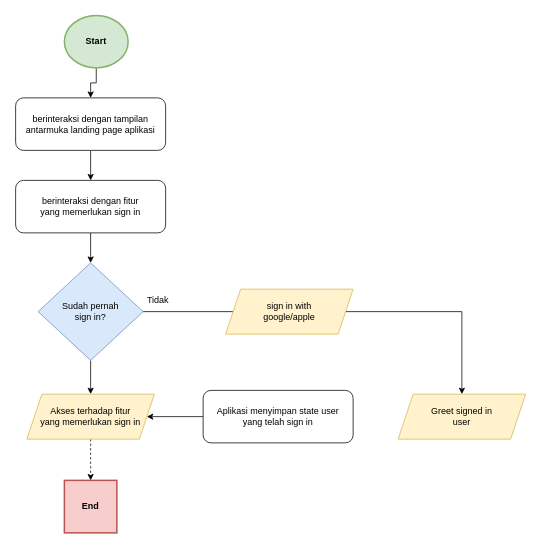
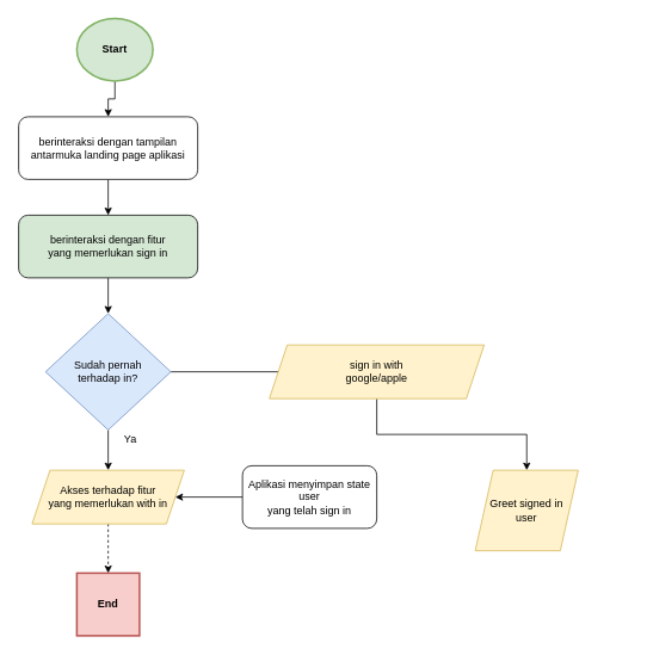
  <mxCell id="0" />
  <mxCell id="1" parent="0" />
  <mxCell id="2" style="edgeStyle=orthogonalEdgeStyle;rounded=0;orthogonalLoop=1;jettySize=auto;html=1;fontColor=#FFFFFF;exitX=0.5;exitY=1;exitDx=0;exitDy=0;dashed=1;" parent="1" source="20" target="3" edge="1"><mxGeometry relative="1" as="geometry"><mxPoint x="120" y="590" as="sourcePoint" /></mxGeometry></mxCell>
  <mxCell id="3" value="End" style="whiteSpace=wrap;html=1;aspect=fixed;fillColor=#f8cecc;strokeColor=#b85450;fontStyle=1;strokeWidth=2;rounded=0;" parent="1" vertex="1"><mxGeometry x="85" y="640" width="70" height="70" as="geometry" /></mxCell>
  <mxCell id="4" style="edgeStyle=orthogonalEdgeStyle;rounded=0;orthogonalLoop=1;jettySize=auto;html=1;entryX=0.5;entryY=0;entryDx=0;entryDy=0;fontColor=#FFFFFF;" parent="1" source="5" target="10" edge="1"><mxGeometry relative="1" as="geometry" /></mxCell>
  <mxCell id="5" value="Start" style="ellipse;whiteSpace=wrap;html=1;aspect=fixed;fillColor=#d5e8d4;strokeColor=#82b366;fontStyle=1;strokeWidth=2;" parent="1" vertex="1"><mxGeometry x="85" y="20" width="85" height="70" as="geometry" /></mxCell>
  <mxCell id="6" style="edgeStyle=orthogonalEdgeStyle;rounded=0;orthogonalLoop=1;jettySize=auto;html=1;entryX=0;entryY=0.5;entryDx=0;entryDy=0;fontColor=#FFFFFF;endArrow=none;" parent="1" source="8" target="12" edge="1"><mxGeometry relative="1" as="geometry" /></mxCell>
  <mxCell id="7" style="edgeStyle=orthogonalEdgeStyle;rounded=0;orthogonalLoop=1;jettySize=auto;html=1;fontColor=#FFFFFF;entryX=0.5;entryY=0;entryDx=0;entryDy=0;" parent="1" source="8" target="20" edge="1"><mxGeometry relative="1" as="geometry"><mxPoint x="120" y="520" as="targetPoint" /></mxGeometry></mxCell>
- <mxCell id="8" value="Sudah pernah&lt;br&gt;sign in?" style="rhombus;whiteSpace=wrap;html=1;strokeWidth=1;fillColor=#dae8fc;strokeColor=#6c8ebf;" parent="1" vertex="1"><mxGeometry x="50" y="350" width="140" height="130" as="geometry" /></mxCell>
+ <mxCell id="8" value="Sudah pernah&lt;br&gt;terhadap in?" style="rhombus;whiteSpace=wrap;html=1;strokeWidth=1;fillColor=#dae8fc;strokeColor=#6c8ebf;" parent="1" vertex="1"><mxGeometry x="50" y="350" width="140" height="130" as="geometry" /></mxCell>
  <mxCell id="9" value="" style="edgeStyle=orthogonalEdgeStyle;rounded=0;orthogonalLoop=1;jettySize=auto;html=1;exitX=0.5;exitY=1;exitDx=0;exitDy=0;" parent="1" source="10" target="16" edge="1"><mxGeometry relative="1" as="geometry"><mxPoint x="120" y="220" as="sourcePoint" /></mxGeometry></mxCell>
  <mxCell id="10" value="  berinteraksi dengan tampilan antarmuka landing page aplikasi" style="rounded=1;whiteSpace=wrap;html=1;fontSize=12;glass=0;strokeWidth=1;shadow=0;" parent="1" vertex="1"><mxGeometry x="20" y="130" width="200" height="70" as="geometry" /></mxCell>
  <mxCell id="11" style="edgeStyle=orthogonalEdgeStyle;rounded=0;orthogonalLoop=1;jettySize=auto;html=1;" parent="1" source="12" target="19" edge="1"><mxGeometry relative="1" as="geometry" /></mxCell>
- <mxCell id="12" value="sign in with &lt;br&gt;google/apple" style="shape=parallelogram;perimeter=parallelogramPerimeter;whiteSpace=wrap;html=1;fixedSize=1;strokeWidth=1;fillColor=#fff2cc;strokeColor=#d6b656;" parent="1" vertex="1"><mxGeometry x="300" y="385" width="170" height="60" as="geometry" /></mxCell>
- <mxCell id="14" value="&lt;font color=&quot;#000000&quot;&gt;Tidak&lt;/font&gt;" style="text;html=1;strokeColor=none;fillColor=none;align=center;verticalAlign=middle;whiteSpace=wrap;rounded=0;fontColor=#FFFFFF;" parent="1" vertex="1"><mxGeometry x="200" y="390" width="20" height="20" as="geometry" /></mxCell>
+ <mxCell id="12" value="sign in with &lt;br&gt;google/apple" style="shape=parallelogram;perimeter=parallelogramPerimeter;whiteSpace=wrap;html=1;fixedSize=1;strokeWidth=1;fillColor=#fff2cc;strokeColor=#d6b656;" parent="1" vertex="1"><mxGeometry x="300" y="385" width="240" height="60" as="geometry" /></mxCell>
+ <mxCell id="13" value="&lt;font color=&quot;#000000&quot;&gt;Ya&lt;/font&gt;" style="text;html=1;strokeColor=none;fillColor=none;align=center;verticalAlign=middle;whiteSpace=wrap;rounded=0;fontColor=#FFFFFF;" parent="1" vertex="1"><mxGeometry x="135" y="480" width="20" height="20" as="geometry" /></mxCell>
  <mxCell id="15" value="" style="edgeStyle=orthogonalEdgeStyle;rounded=0;orthogonalLoop=1;jettySize=auto;html=1;" parent="1" source="16" target="8" edge="1"><mxGeometry relative="1" as="geometry" /></mxCell>
- <mxCell id="16" value="  berinteraksi dengan fitur &lt;br&gt;yang&amp;nbsp;memerlukan sign in" style="rounded=1;whiteSpace=wrap;html=1;fontSize=12;glass=0;strokeWidth=1;shadow=0;" parent="1" vertex="1"><mxGeometry x="20" y="240" width="200" height="70" as="geometry" /></mxCell>
+ <mxCell id="16" value="  berinteraksi dengan fitur &lt;br&gt;yang&amp;nbsp;memerlukan sign in" style="rounded=1;whiteSpace=wrap;html=1;fontSize=12;glass=0;strokeWidth=1;shadow=0;fillColor=#d5e8d4;" parent="1" vertex="1"><mxGeometry x="20" y="240" width="200" height="70" as="geometry" /></mxCell>
  <mxCell id="17" style="edgeStyle=orthogonalEdgeStyle;rounded=0;orthogonalLoop=1;jettySize=auto;html=1;entryX=1;entryY=0.5;entryDx=0;entryDy=0;" parent="1" source="18" target="20" edge="1"><mxGeometry relative="1" as="geometry"><mxPoint x="220" y="555" as="targetPoint" /></mxGeometry></mxCell>
- <mxCell id="18" value="Aplikasi menyimpan state user&lt;br&gt;yang telah sign in" style="rounded=1;whiteSpace=wrap;html=1;fontSize=12;glass=0;strokeWidth=1;shadow=0;" parent="1" vertex="1"><mxGeometry x="270" y="520" width="200" height="70" as="geometry" /></mxCell>
- <mxCell id="19" value="Greet signed in&lt;br&gt;user" style="shape=parallelogram;perimeter=parallelogramPerimeter;whiteSpace=wrap;html=1;fixedSize=1;strokeWidth=1;fillColor=#fff2cc;strokeColor=#d6b656;" parent="1" vertex="1"><mxGeometry x="530" y="525" width="170" height="60" as="geometry" /></mxCell>
- <mxCell id="20" value="Akses terhadap fitur&lt;br&gt;yang memerlukan sign in" style="shape=parallelogram;perimeter=parallelogramPerimeter;whiteSpace=wrap;html=1;fixedSize=1;strokeWidth=1;fillColor=#fff2cc;strokeColor=#d6b656;" vertex="1" parent="1"><mxGeometry x="35" y="525" width="170" height="60" as="geometry" /></mxCell>
+ <mxCell id="18" value="Aplikasi menyimpan state user&lt;br&gt;yang telah sign in" style="rounded=1;whiteSpace=wrap;html=1;fontSize=12;glass=0;strokeWidth=1;shadow=0;" parent="1" vertex="1"><mxGeometry x="270" y="520" width="150" height="70" as="geometry" /></mxCell>
+ <mxCell id="19" value="Greet signed in&lt;br&gt;user" style="shape=parallelogram;perimeter=parallelogramPerimeter;whiteSpace=wrap;html=1;fixedSize=1;strokeWidth=1;fillColor=#fff2cc;strokeColor=#d6b656;" parent="1" vertex="1"><mxGeometry x="530" y="525" width="115" height="90" as="geometry" /></mxCell>
+ <mxCell id="20" value="Akses terhadap fitur&lt;br&gt;yang memerlukan with in" style="shape=parallelogram;perimeter=parallelogramPerimeter;whiteSpace=wrap;html=1;fixedSize=1;strokeWidth=1;fillColor=#fff2cc;strokeColor=#d6b656;" vertex="1" parent="1"><mxGeometry x="35" y="525" width="170" height="60" as="geometry" /></mxCell>
